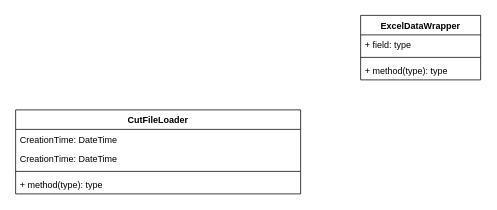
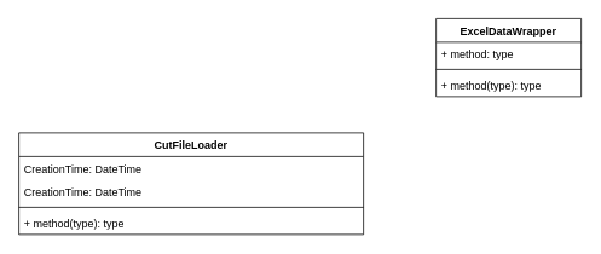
  <mxCell id="0" />
  <mxCell id="1" parent="0" />
  <mxCell id="2" value="CutFileLoader&lt;br&gt;" style="swimlane;fontStyle=1;align=center;verticalAlign=top;childLayout=stackLayout;horizontal=1;startSize=26;horizontalStack=0;resizeParent=1;resizeParentMax=0;resizeLast=0;collapsible=1;marginBottom=0;whiteSpace=wrap;html=1;" parent="1" vertex="1"><mxGeometry x="20" y="146" width="380" height="112" as="geometry" /></mxCell>
  <mxCell id="3" value="CreationTime: DateTime" style="text;strokeColor=none;fillColor=none;align=left;verticalAlign=top;spacingLeft=4;spacingRight=4;overflow=hidden;rotatable=0;points=[[0,0.5],[1,0.5]];portConstraint=eastwest;whiteSpace=wrap;html=1;" parent="2" vertex="1"><mxGeometry y="26" width="380" height="26" as="geometry" /></mxCell>
  <mxCell id="4" value="CreationTime: DateTime" style="text;strokeColor=none;fillColor=none;align=left;verticalAlign=top;spacingLeft=4;spacingRight=4;overflow=hidden;rotatable=0;points=[[0,0.5],[1,0.5]];portConstraint=eastwest;whiteSpace=wrap;html=1;" vertex="1" parent="2"><mxGeometry y="52" width="380" height="26" as="geometry" /></mxCell>
  <mxCell id="5" value="" style="line;strokeWidth=1;fillColor=none;align=left;verticalAlign=middle;spacingTop=-1;spacingLeft=3;spacingRight=3;rotatable=0;labelPosition=right;points=[];portConstraint=eastwest;strokeColor=inherit;" parent="2" vertex="1"><mxGeometry y="78" width="380" height="8" as="geometry" /></mxCell>
  <mxCell id="6" value="+ method(type): type" style="text;strokeColor=none;fillColor=none;align=left;verticalAlign=top;spacingLeft=4;spacingRight=4;overflow=hidden;rotatable=0;points=[[0,0.5],[1,0.5]];portConstraint=eastwest;whiteSpace=wrap;html=1;" parent="2" vertex="1"><mxGeometry y="86" width="380" height="26" as="geometry" /></mxCell>
  <mxCell id="7" value="ExcelDataWrapper" style="swimlane;fontStyle=1;align=center;verticalAlign=top;childLayout=stackLayout;horizontal=1;startSize=26;horizontalStack=0;resizeParent=1;resizeParentMax=0;resizeLast=0;collapsible=1;marginBottom=0;whiteSpace=wrap;html=1;" parent="1" vertex="1"><mxGeometry x="480" y="20" width="160" height="86" as="geometry" /></mxCell>
- <mxCell id="8" value="+ field: type" style="text;strokeColor=none;fillColor=none;align=left;verticalAlign=top;spacingLeft=4;spacingRight=4;overflow=hidden;rotatable=0;points=[[0,0.5],[1,0.5]];portConstraint=eastwest;whiteSpace=wrap;html=1;" parent="7" vertex="1"><mxGeometry y="26" width="160" height="26" as="geometry" /></mxCell>
+ <mxCell id="8" value="+ method: type" style="text;strokeColor=none;fillColor=none;align=left;verticalAlign=top;spacingLeft=4;spacingRight=4;overflow=hidden;rotatable=0;points=[[0,0.5],[1,0.5]];portConstraint=eastwest;whiteSpace=wrap;html=1;" parent="7" vertex="1"><mxGeometry y="26" width="160" height="26" as="geometry" /></mxCell>
  <mxCell id="9" value="" style="line;strokeWidth=1;fillColor=none;align=left;verticalAlign=middle;spacingTop=-1;spacingLeft=3;spacingRight=3;rotatable=0;labelPosition=right;points=[];portConstraint=eastwest;strokeColor=inherit;" parent="7" vertex="1"><mxGeometry y="52" width="160" height="8" as="geometry" /></mxCell>
  <mxCell id="10" value="+ method(type): type" style="text;strokeColor=none;fillColor=none;align=left;verticalAlign=top;spacingLeft=4;spacingRight=4;overflow=hidden;rotatable=0;points=[[0,0.5],[1,0.5]];portConstraint=eastwest;whiteSpace=wrap;html=1;" parent="7" vertex="1"><mxGeometry y="60" width="160" height="26" as="geometry" /></mxCell>
